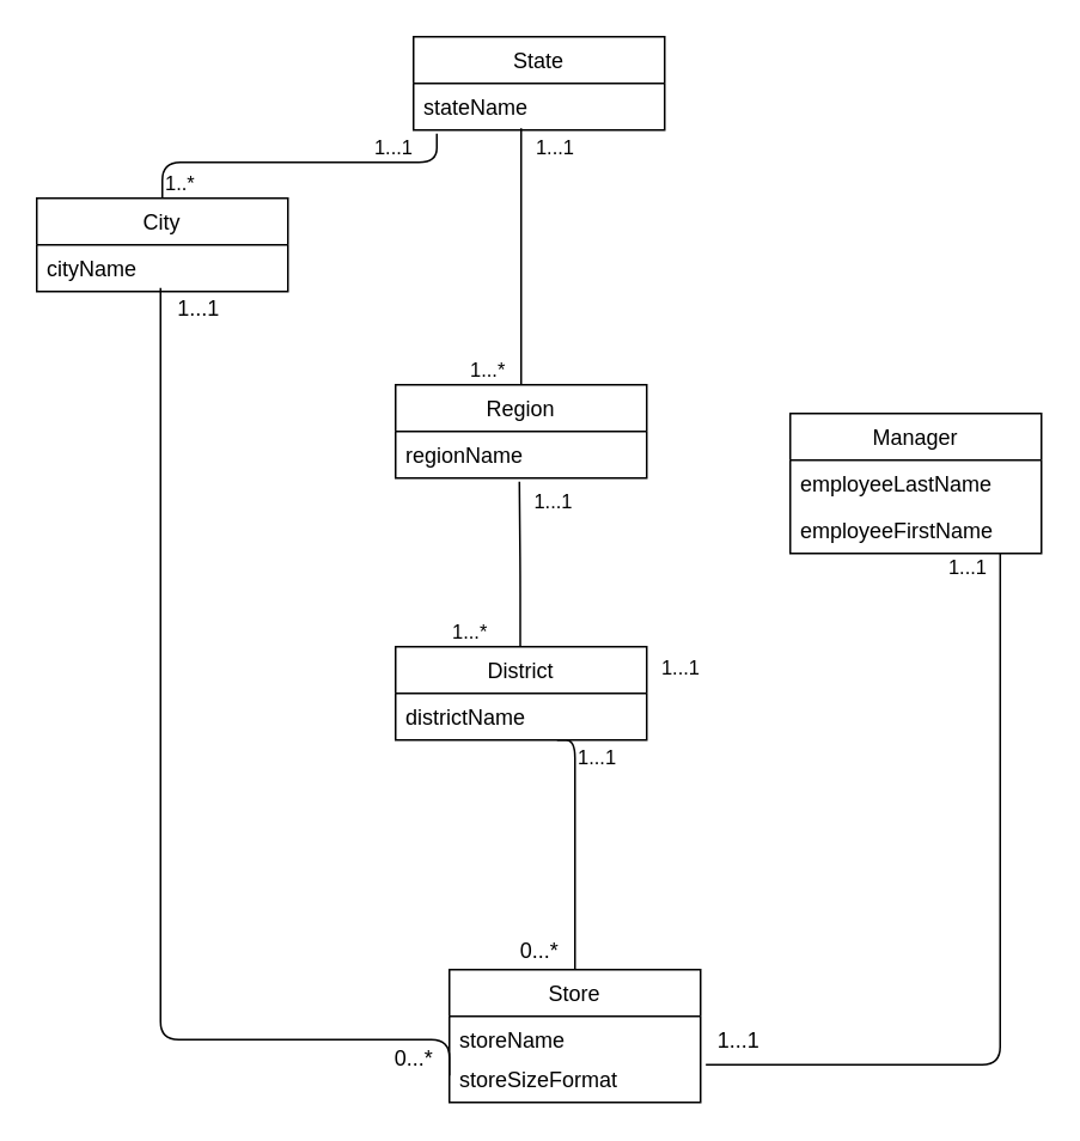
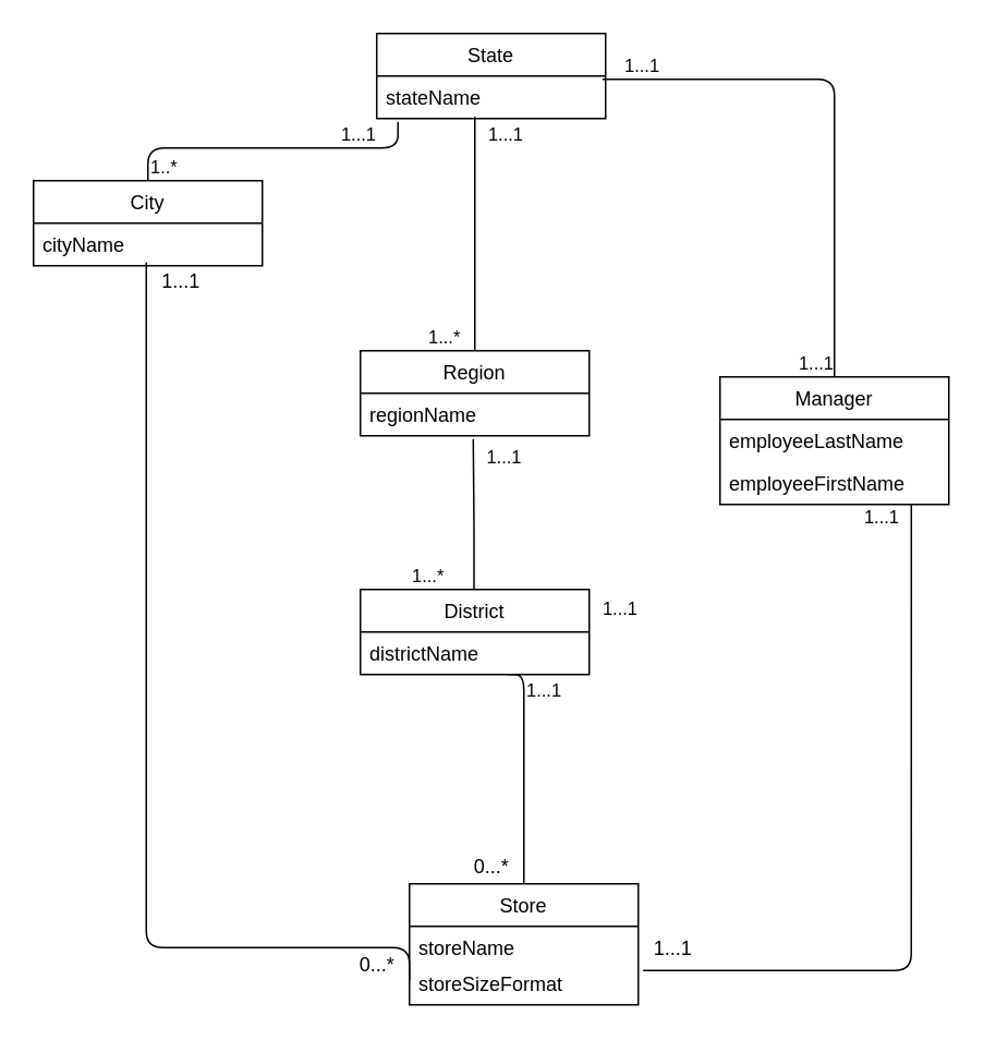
  <mxCell id="0" />
  <mxCell id="1" parent="0" />
  <mxCell id="2" value="Store" style="swimlane;fontStyle=0;childLayout=stackLayout;horizontal=1;startSize=26;fillColor=none;horizontalStack=0;resizeParent=1;resizeParentMax=0;resizeLast=0;collapsible=1;marginBottom=0;" parent="1" vertex="1"><mxGeometry x="250" y="540" width="140" height="74" as="geometry" /></mxCell>
  <mxCell id="3" value="storeName" style="text;strokeColor=none;fillColor=none;align=left;verticalAlign=top;spacingLeft=4;spacingRight=4;overflow=hidden;rotatable=0;points=[[0,0.5],[1,0.5]];portConstraint=eastwest;" parent="2" vertex="1"><mxGeometry y="26" width="140" height="22" as="geometry" /></mxCell>
  <mxCell id="4" value="storeSizeFormat" style="text;strokeColor=none;fillColor=none;align=left;verticalAlign=top;spacingLeft=4;spacingRight=4;overflow=hidden;rotatable=0;points=[[0,0.5],[1,0.5]];portConstraint=eastwest;" parent="2" vertex="1"><mxGeometry y="48" width="140" height="26" as="geometry" /></mxCell>
  <mxCell id="5" value="District" style="swimlane;fontStyle=0;childLayout=stackLayout;horizontal=1;startSize=26;fillColor=none;horizontalStack=0;resizeParent=1;resizeParentMax=0;resizeLast=0;collapsible=1;marginBottom=0;" parent="1" vertex="1"><mxGeometry x="220" y="360" width="140" height="52" as="geometry" /></mxCell>
  <mxCell id="6" value="districtName" style="text;strokeColor=none;fillColor=none;align=left;verticalAlign=top;spacingLeft=4;spacingRight=4;overflow=hidden;rotatable=0;points=[[0,0.5],[1,0.5]];portConstraint=eastwest;" parent="5" vertex="1"><mxGeometry y="26" width="140" height="26" as="geometry" /></mxCell>
  <mxCell id="7" value="" style="endArrow=none;html=1;edgeStyle=orthogonalEdgeStyle;exitX=0.5;exitY=0;exitDx=0;exitDy=0;" parent="5" source="2" edge="1"><mxGeometry relative="1" as="geometry"><mxPoint x="-60" y="52" as="sourcePoint" /><mxPoint x="90" y="52" as="targetPoint" /><Array as="points"><mxPoint x="90" y="52" /></Array></mxGeometry></mxCell>
  <mxCell id="8" value="Region" style="swimlane;fontStyle=0;childLayout=stackLayout;horizontal=1;startSize=26;fillColor=none;horizontalStack=0;resizeParent=1;resizeParentMax=0;resizeLast=0;collapsible=1;marginBottom=0;" parent="1" vertex="1"><mxGeometry x="220" y="214" width="140" height="52" as="geometry" /></mxCell>
  <mxCell id="9" value="regionName" style="text;strokeColor=none;fillColor=none;align=left;verticalAlign=top;spacingLeft=4;spacingRight=4;overflow=hidden;rotatable=0;points=[[0,0.5],[1,0.5]];portConstraint=eastwest;" parent="8" vertex="1"><mxGeometry y="26" width="140" height="26" as="geometry" /></mxCell>
  <mxCell id="10" value="" style="endArrow=none;html=1;edgeStyle=orthogonalEdgeStyle;exitX=0.5;exitY=0;exitDx=0;exitDy=0;entryX=0.493;entryY=1.077;entryDx=0;entryDy=0;entryPerimeter=0;" parent="8" target="9" edge="1"><mxGeometry relative="1" as="geometry"><mxPoint x="69.5" y="146" as="sourcePoint" /><mxPoint x="70" y="75.998" as="targetPoint" /><Array as="points"><mxPoint x="69" y="106" /></Array></mxGeometry></mxCell>
  <mxCell id="11" value="1...*" style="edgeLabel;resizable=0;html=1;align=left;verticalAlign=bottom;" parent="10" connectable="0" vertex="1"><mxGeometry x="-1" relative="1" as="geometry"><mxPoint x="-39.5" as="offset" /></mxGeometry></mxCell>
  <mxCell id="12" value="1...1" style="edgeLabel;resizable=0;html=1;align=right;verticalAlign=bottom;" parent="10" connectable="0" vertex="1"><mxGeometry x="1" relative="1" as="geometry"><mxPoint x="30" y="19.02" as="offset" /></mxGeometry></mxCell>
  <mxCell id="13" value="Manager" style="swimlane;fontStyle=0;childLayout=stackLayout;horizontal=1;startSize=26;fillColor=none;horizontalStack=0;resizeParent=1;resizeParentMax=0;resizeLast=0;collapsible=1;marginBottom=0;" parent="1" vertex="1"><mxGeometry x="440" y="230" width="140" height="78" as="geometry" /></mxCell>
  <mxCell id="14" value="employeeLastName" style="text;strokeColor=none;fillColor=none;align=left;verticalAlign=top;spacingLeft=4;spacingRight=4;overflow=hidden;rotatable=0;points=[[0,0.5],[1,0.5]];portConstraint=eastwest;" parent="13" vertex="1"><mxGeometry y="26" width="140" height="26" as="geometry" /></mxCell>
  <mxCell id="15" value="employeeFirstName" style="text;strokeColor=none;fillColor=none;align=left;verticalAlign=top;spacingLeft=4;spacingRight=4;overflow=hidden;rotatable=0;points=[[0,0.5],[1,0.5]];portConstraint=eastwest;" parent="13" vertex="1"><mxGeometry y="52" width="140" height="26" as="geometry" /></mxCell>
  <mxCell id="16" value="State" style="swimlane;fontStyle=0;childLayout=stackLayout;horizontal=1;startSize=26;fillColor=none;horizontalStack=0;resizeParent=1;resizeParentMax=0;resizeLast=0;collapsible=1;marginBottom=0;" parent="1" vertex="1"><mxGeometry x="230" y="20" width="140" height="52" as="geometry" /></mxCell>
  <mxCell id="17" value="stateName" style="text;strokeColor=none;fillColor=none;align=left;verticalAlign=top;spacingLeft=4;spacingRight=4;overflow=hidden;rotatable=0;points=[[0,0.5],[1,0.5]];portConstraint=eastwest;" parent="16" vertex="1"><mxGeometry y="26" width="140" height="26" as="geometry" /></mxCell>
  <mxCell id="18" value="" style="endArrow=none;html=1;edgeStyle=orthogonalEdgeStyle;exitX=0.5;exitY=0;exitDx=0;exitDy=0;" parent="16" source="8" edge="1"><mxGeometry relative="1" as="geometry"><mxPoint x="-100" y="51" as="sourcePoint" /><mxPoint x="60" y="51" as="targetPoint" /><Array as="points"><mxPoint x="60" y="190" /></Array></mxGeometry></mxCell>
  <mxCell id="19" value="1...*" style="edgeLabel;resizable=0;html=1;align=left;verticalAlign=bottom;" parent="18" connectable="0" vertex="1"><mxGeometry x="-1" relative="1" as="geometry"><mxPoint x="-30" as="offset" /></mxGeometry></mxCell>
  <mxCell id="20" value="1...1" style="edgeLabel;resizable=0;html=1;align=right;verticalAlign=bottom;" parent="18" connectable="0" vertex="1"><mxGeometry x="1" relative="1" as="geometry"><mxPoint x="30" y="19.02" as="offset" /></mxGeometry></mxCell>
+ <mxCell id="21" value="" style="endArrow=none;html=1;edgeStyle=orthogonalEdgeStyle;exitX=0.986;exitY=0.077;exitDx=0;exitDy=0;exitPerimeter=0;entryX=0.5;entryY=0;entryDx=0;entryDy=0;" parent="1" source="17" target="13" edge="1"><mxGeometry relative="1" as="geometry"><mxPoint x="340" y="120" as="sourcePoint" /><mxPoint x="519" y="106" as="targetPoint" /></mxGeometry></mxCell>
+ <mxCell id="22" value="1...1" style="edgeLabel;resizable=0;html=1;align=left;verticalAlign=bottom;" parent="21" connectable="0" vertex="1"><mxGeometry x="-1" relative="1" as="geometry"><mxPoint x="11.96" as="offset" /></mxGeometry></mxCell>
+ <mxCell id="23" value="1...1" style="edgeLabel;resizable=0;html=1;align=right;verticalAlign=bottom;" parent="21" connectable="0" vertex="1"><mxGeometry x="1" relative="1" as="geometry"><mxPoint y="-0.04" as="offset" /></mxGeometry></mxCell>
  <mxCell id="24" value="City" style="swimlane;fontStyle=0;childLayout=stackLayout;horizontal=1;startSize=26;fillColor=none;horizontalStack=0;resizeParent=1;resizeParentMax=0;resizeLast=0;collapsible=1;marginBottom=0;" parent="1" vertex="1"><mxGeometry x="20" y="110" width="140" height="52" as="geometry" /></mxCell>
  <mxCell id="25" value="cityName" style="text;strokeColor=none;fillColor=none;align=left;verticalAlign=top;spacingLeft=4;spacingRight=4;overflow=hidden;rotatable=0;points=[[0,0.5],[1,0.5]];portConstraint=eastwest;" parent="24" vertex="1"><mxGeometry y="26" width="140" height="26" as="geometry" /></mxCell>
  <mxCell id="26" value="1...1" style="text;html=1;align=center;verticalAlign=middle;resizable=0;points=[];autosize=1;" parent="1" vertex="1"><mxGeometry x="391" y="570" width="40" height="20" as="geometry" /></mxCell>
  <mxCell id="27" value="0...*" style="text;html=1;align=center;verticalAlign=middle;resizable=0;points=[];autosize=1;" parent="1" vertex="1"><mxGeometry x="280" y="520" width="40" height="20" as="geometry" /></mxCell>
  <mxCell id="28" value="1...1" style="edgeLabel;resizable=0;html=1;align=left;verticalAlign=bottom;" parent="1" connectable="0" vertex="1"><mxGeometry x="320" y="429.998" as="geometry" /></mxCell>
  <mxCell id="29" value="" style="endArrow=none;html=1;edgeStyle=orthogonalEdgeStyle;entryX=0;entryY=0.5;entryDx=0;entryDy=0;" parent="1" edge="1"><mxGeometry relative="1" as="geometry"><mxPoint x="89" y="160" as="sourcePoint" /><mxPoint x="250" y="599" as="targetPoint" /><Array as="points"><mxPoint x="89" y="579" /><mxPoint x="250" y="579" /></Array></mxGeometry></mxCell>
  <mxCell id="30" value="1...1" style="text;html=1;align=center;verticalAlign=middle;resizable=0;points=[];autosize=1;" parent="1" vertex="1"><mxGeometry x="90" y="162" width="40" height="20" as="geometry" /></mxCell>
  <mxCell id="31" value="0...*" style="text;html=1;align=center;verticalAlign=middle;resizable=0;points=[];autosize=1;" parent="1" vertex="1"><mxGeometry x="210" y="580" width="40" height="20" as="geometry" /></mxCell>
  <mxCell id="32" value="" style="endArrow=none;html=1;edgeStyle=orthogonalEdgeStyle;exitX=1.021;exitY=1.227;exitDx=0;exitDy=0;exitPerimeter=0;entryX=0.836;entryY=1;entryDx=0;entryDy=0;entryPerimeter=0;" parent="1" source="3" target="15" edge="1"><mxGeometry relative="1" as="geometry"><mxPoint x="350" y="214" as="sourcePoint" /><mxPoint x="510" y="214" as="targetPoint" /></mxGeometry></mxCell>
  <mxCell id="33" value="1...1" style="edgeLabel;resizable=0;html=1;align=right;verticalAlign=bottom;" parent="32" connectable="0" vertex="1"><mxGeometry x="1" relative="1" as="geometry"><mxPoint x="-7.04" y="15.94" as="offset" /></mxGeometry></mxCell>
  <mxCell id="34" value="" style="endArrow=none;html=1;edgeStyle=orthogonalEdgeStyle;exitX=0.5;exitY=0;exitDx=0;exitDy=0;" parent="1" source="24" edge="1"><mxGeometry relative="1" as="geometry"><mxPoint x="140" y="71" as="sourcePoint" /><mxPoint x="243" y="74" as="targetPoint" /><Array as="points"><mxPoint x="90" y="90" /><mxPoint x="243" y="90" /></Array></mxGeometry></mxCell>
  <mxCell id="35" value="1..*" style="edgeLabel;resizable=0;html=1;align=left;verticalAlign=bottom;" parent="34" connectable="0" vertex="1"><mxGeometry x="-1" relative="1" as="geometry" /></mxCell>
  <mxCell id="36" value="1...1" style="edgeLabel;resizable=0;html=1;align=right;verticalAlign=bottom;" parent="34" connectable="0" vertex="1"><mxGeometry x="1" relative="1" as="geometry"><mxPoint x="-13" y="16" as="offset" /></mxGeometry></mxCell>
  <mxCell id="37" value="1...1" style="edgeLabel;resizable=0;html=1;align=right;verticalAlign=bottom;" parent="1" connectable="0" vertex="1"><mxGeometry x="390" y="380" as="geometry" /></mxCell>
